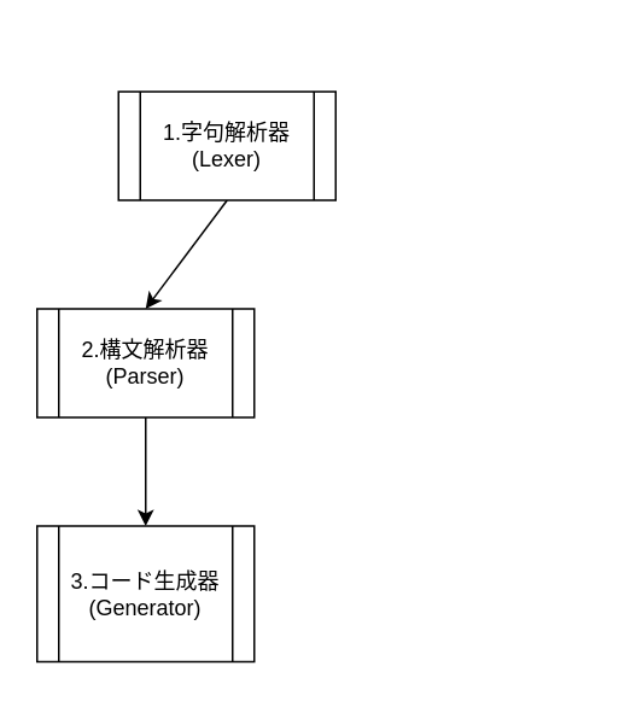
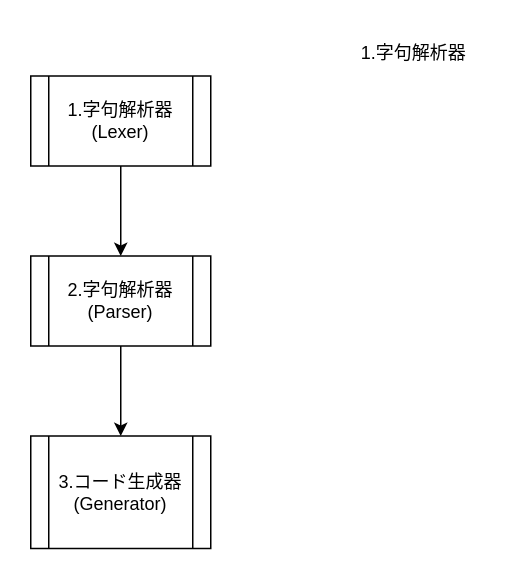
  <mxCell id="0" />
  <mxCell id="1" parent="0" />
  <mxCell id="2" style="edgeStyle=none;html=1;entryX=0.5;entryY=0;entryDx=0;entryDy=0;exitX=0.5;exitY=1;exitDx=0;exitDy=0;" parent="1" source="3" target="5" edge="1"><mxGeometry relative="1" as="geometry"><mxPoint x="100" y="160" as="targetPoint" /><mxPoint x="140" y="140" as="sourcePoint" /><Array as="points" /></mxGeometry></mxCell>
- <mxCell id="3" value="1.字句解析器&lt;br&gt;(Lexer)" style="shape=process;whiteSpace=wrap;html=1;backgroundOutline=1;" parent="1" vertex="1"><mxGeometry x="65" y="50" width="120" height="60" as="geometry" /></mxCell>
+ <mxCell id="3" value="1.字句解析器&lt;br&gt;(Lexer)" style="shape=process;whiteSpace=wrap;html=1;backgroundOutline=1;" parent="1" vertex="1"><mxGeometry x="20" y="50" width="120" height="60" as="geometry" /></mxCell>
  <mxCell id="4" style="edgeStyle=none;html=1;entryX=0.5;entryY=0;entryDx=0;entryDy=0;" parent="1" source="5" target="6" edge="1"><mxGeometry relative="1" as="geometry" /></mxCell>
- <mxCell id="5" value="2.構文解析器&lt;br&gt;(Parser)" style="shape=process;whiteSpace=wrap;html=1;backgroundOutline=1;" parent="1" vertex="1"><mxGeometry x="20" y="170" width="120" height="60" as="geometry" /></mxCell>
+ <mxCell id="5" value="2.字句解析器&lt;br&gt;(Parser)" style="shape=process;whiteSpace=wrap;html=1;backgroundOutline=1;" parent="1" vertex="1"><mxGeometry x="20" y="170" width="120" height="60" as="geometry" /></mxCell>
  <mxCell id="6" value="3.コード生成器&lt;br&gt;(Generator)" style="shape=process;whiteSpace=wrap;html=1;backgroundOutline=1;" parent="1" vertex="1"><mxGeometry x="20" y="290" width="120" height="75" as="geometry" /></mxCell>
+ <mxCell id="7" value="&lt;span style=&quot;&quot;&gt;1.字句解析器&lt;/span&gt;" style="text;html=1;align=center;verticalAlign=middle;resizable=0;points=[];autosize=1;strokeColor=none;fillColor=none;" parent="1" vertex="1"><mxGeometry x="230" y="20" width="90" height="30" as="geometry" /></mxCell>
